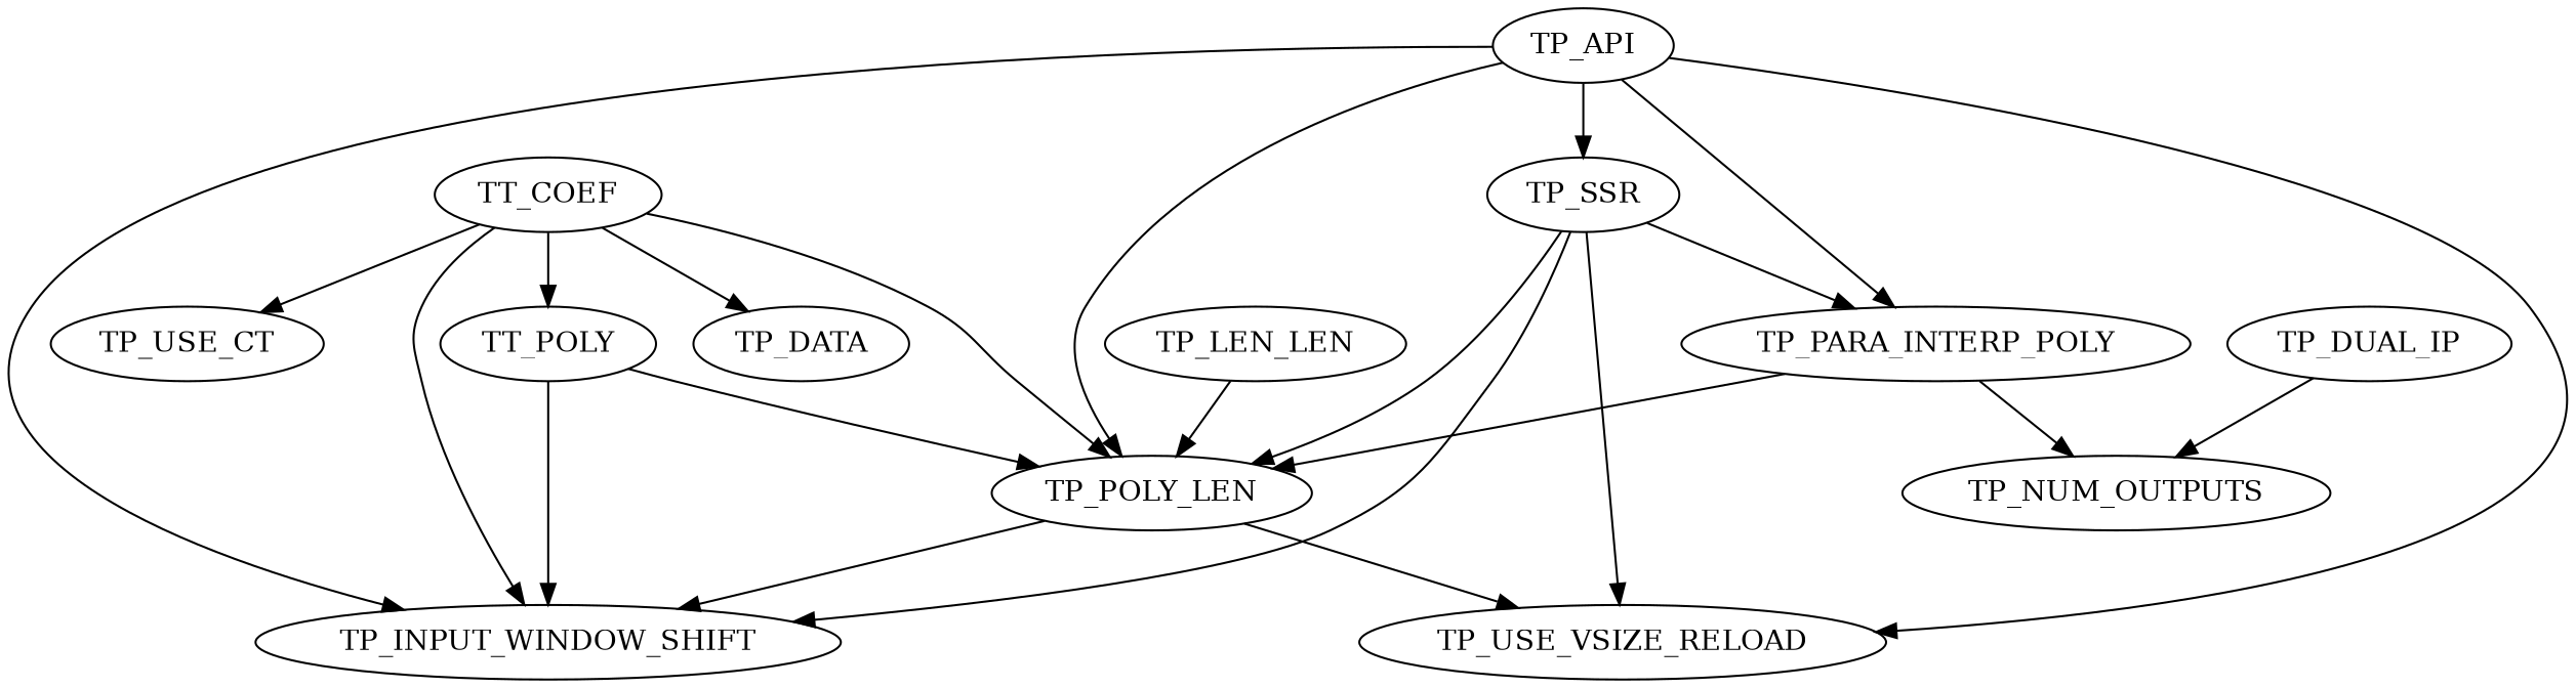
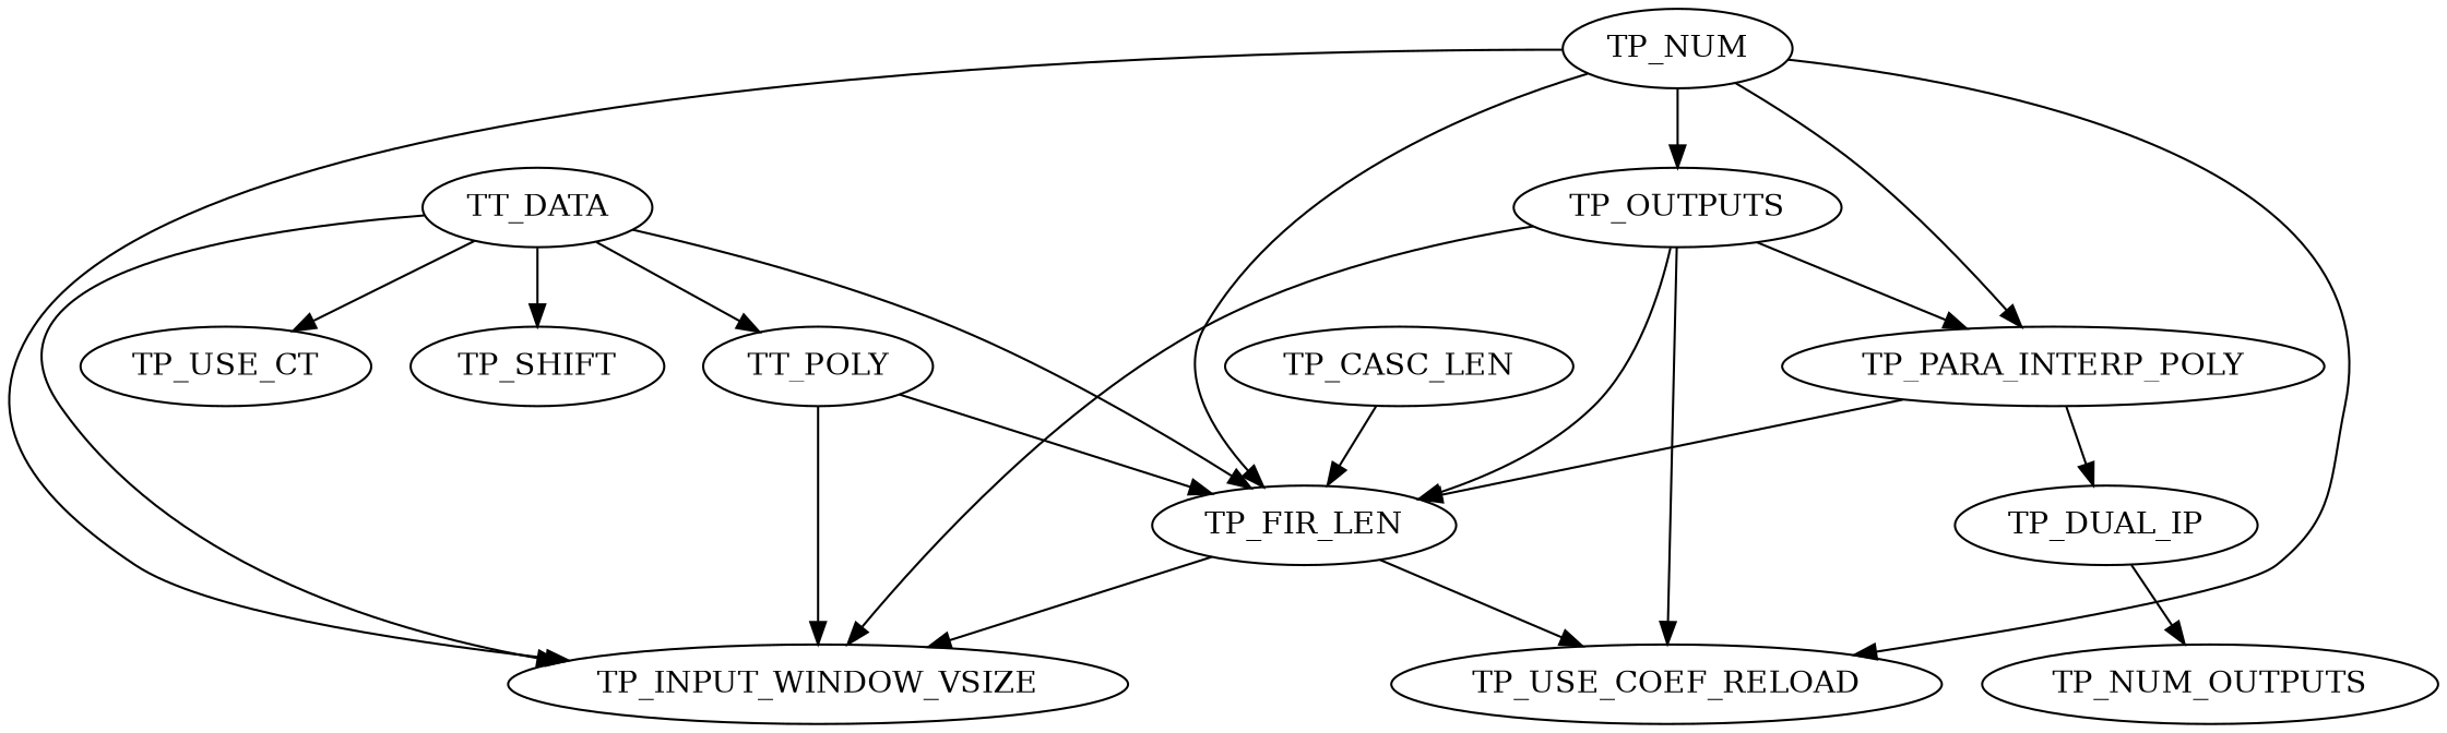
  digraph {
    n1 [label=TP_USE_CT]
-   TT_DATA [label=TT_COEF]
-   TP_FIR_LEN [label=TP_POLY_LEN]
+   TT_DATA
+   TP_FIR_LEN
    n4 [label=TT_POLY]
-   TP_SHIFT [label=TP_DATA]
-   TP_INPUT_WINDOW_VSIZE [label=TP_INPUT_WINDOW_SHIFT]
-   TP_USE_COEF_RELOAD [label=TP_USE_VSIZE_RELOAD]
-   TP_API
-   TP_SSR
+   TP_SHIFT
+   TP_INPUT_WINDOW_VSIZE
+   TP_USE_COEF_RELOAD
+   TP_API [label=TP_NUM]
+   TP_SSR [label=TP_OUTPUTS]
    TP_PARA_INTERP_POLY
    TP_NUM_OUTPUTS
-   TP_CASC_LEN [label=TP_LEN_LEN]
+   TP_CASC_LEN
    TP_DUAL_IP
    TT_DATA -> n1
    TT_DATA -> TP_FIR_LEN
    TT_DATA -> n4
    TT_DATA -> TP_SHIFT
    TT_DATA -> TP_INPUT_WINDOW_VSIZE
    TP_FIR_LEN -> TP_INPUT_WINDOW_VSIZE
    TP_FIR_LEN -> TP_USE_COEF_RELOAD
    n4 -> TP_FIR_LEN
    n4 -> TP_INPUT_WINDOW_VSIZE
    TP_API -> TP_FIR_LEN
    TP_API -> TP_INPUT_WINDOW_VSIZE
    TP_API -> TP_USE_COEF_RELOAD
    TP_API -> TP_SSR
    TP_API -> TP_PARA_INTERP_POLY
    TP_SSR -> TP_FIR_LEN
    TP_SSR -> TP_INPUT_WINDOW_VSIZE
    TP_SSR -> TP_USE_COEF_RELOAD
    TP_SSR -> TP_PARA_INTERP_POLY
    TP_PARA_INTERP_POLY -> TP_FIR_LEN
-   TP_PARA_INTERP_POLY -> TP_NUM_OUTPUTS
+   TP_PARA_INTERP_POLY -> TP_DUAL_IP
    TP_CASC_LEN -> TP_FIR_LEN
    TP_DUAL_IP -> TP_NUM_OUTPUTS
  }
